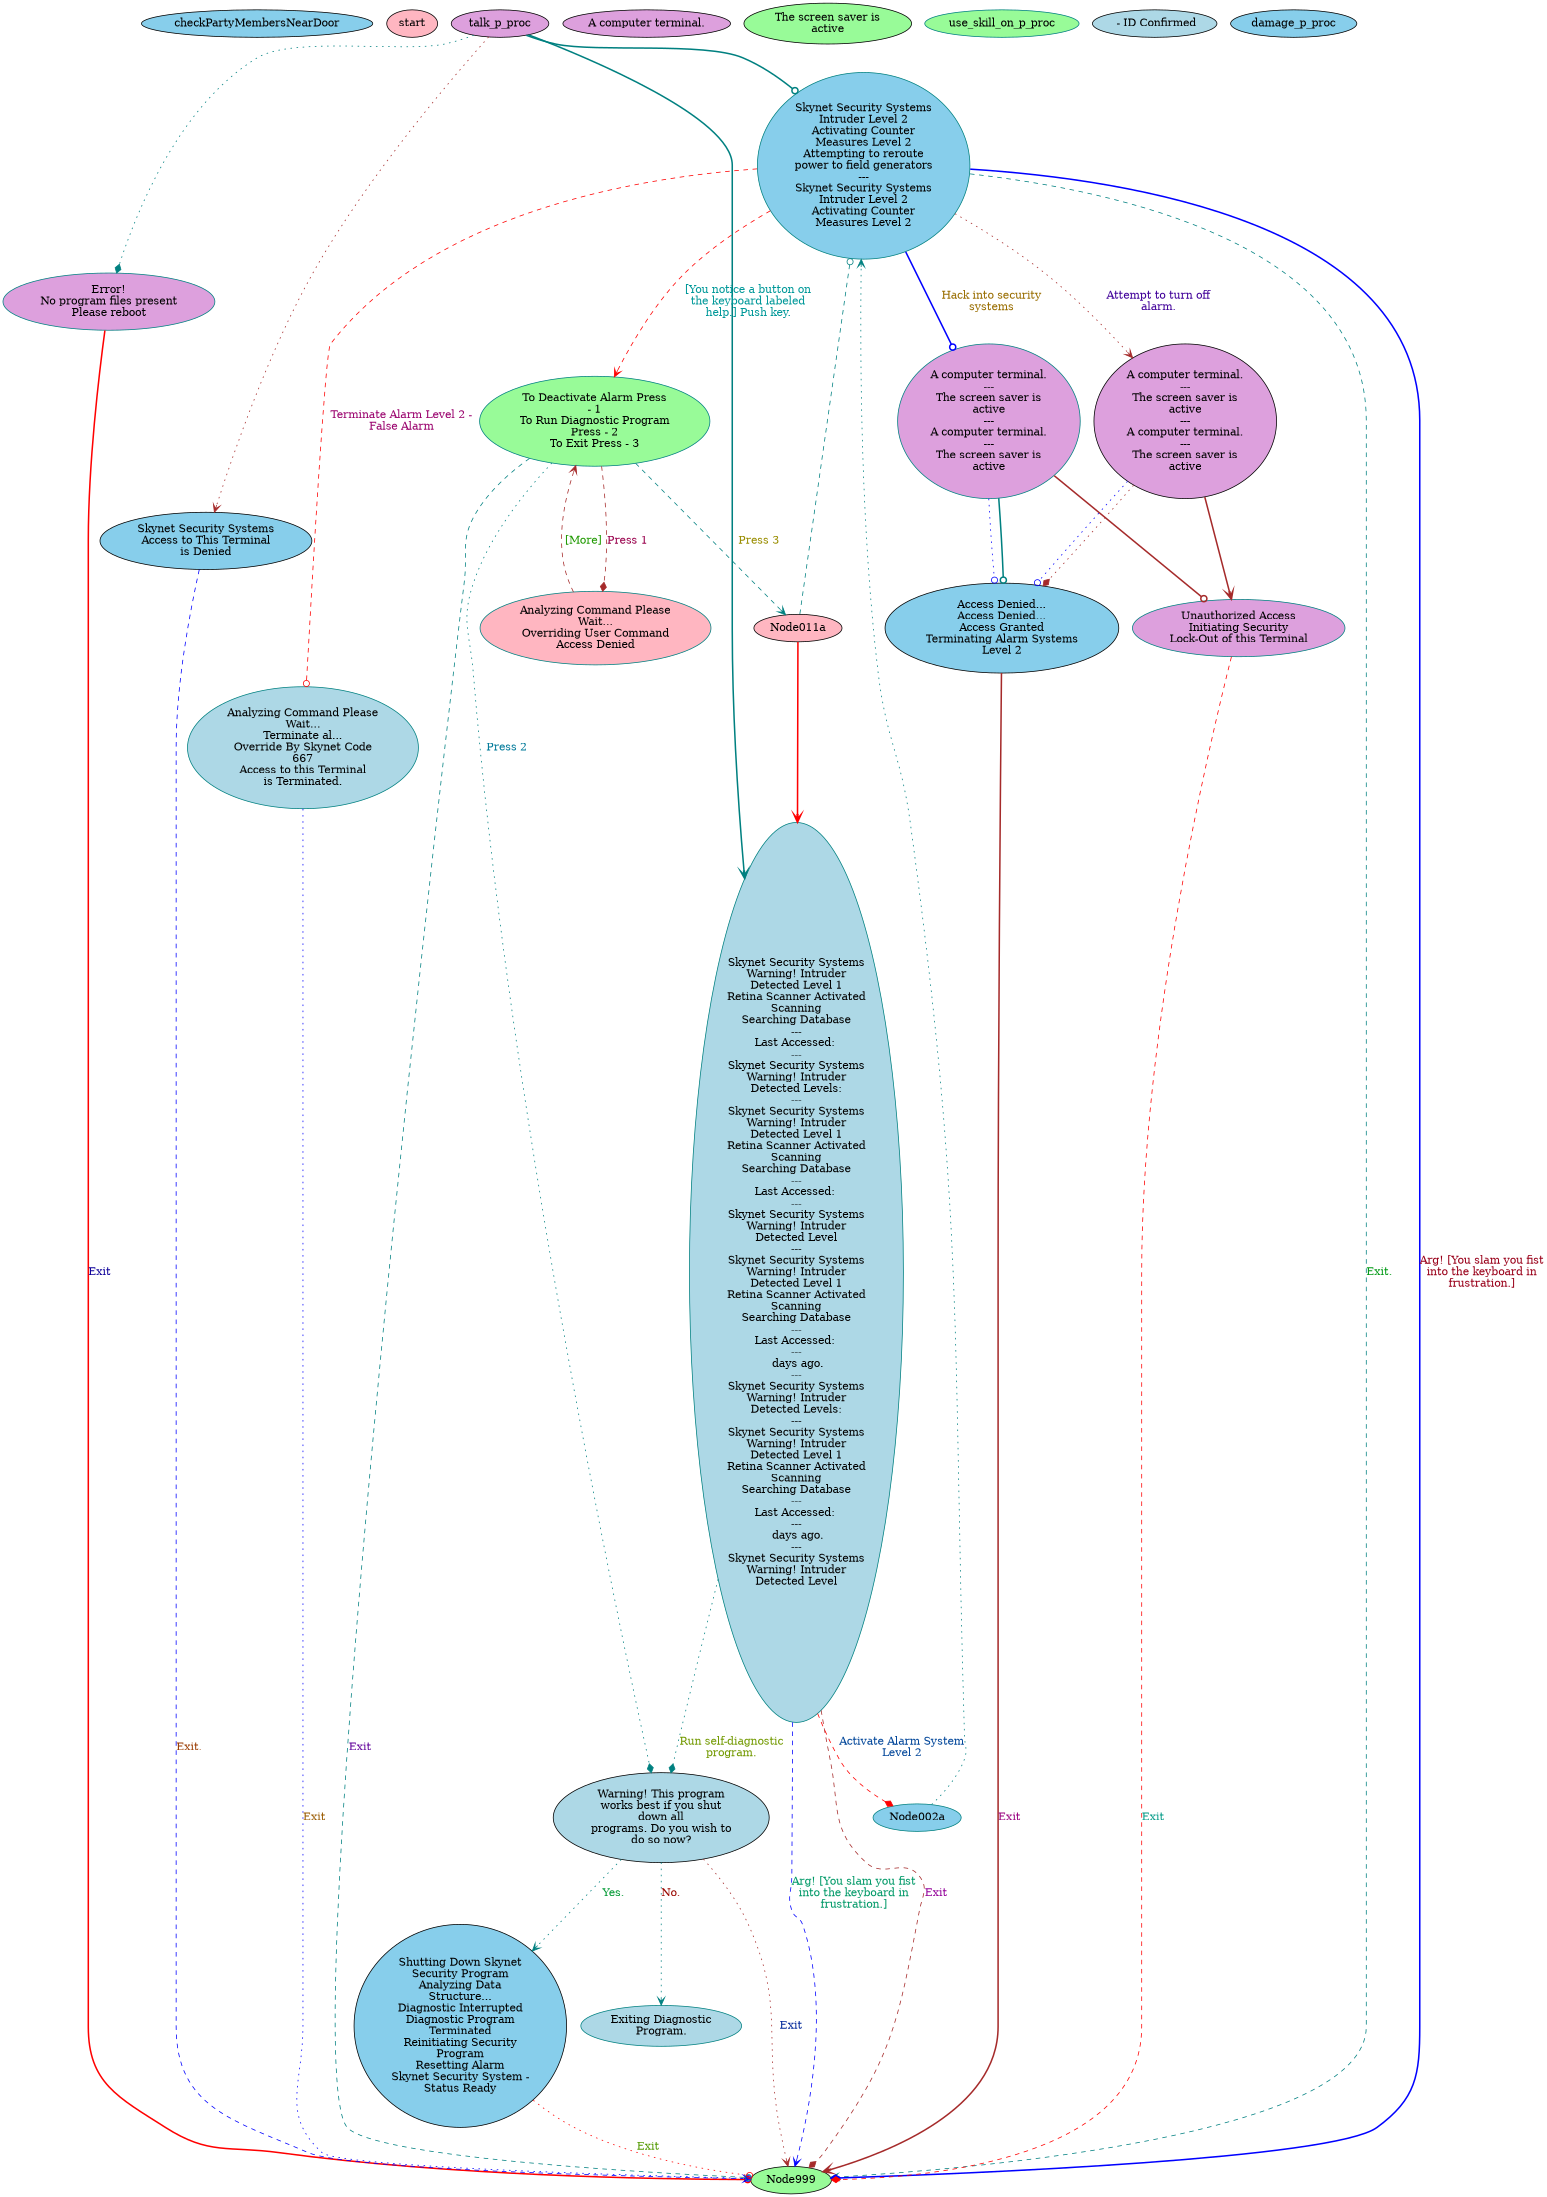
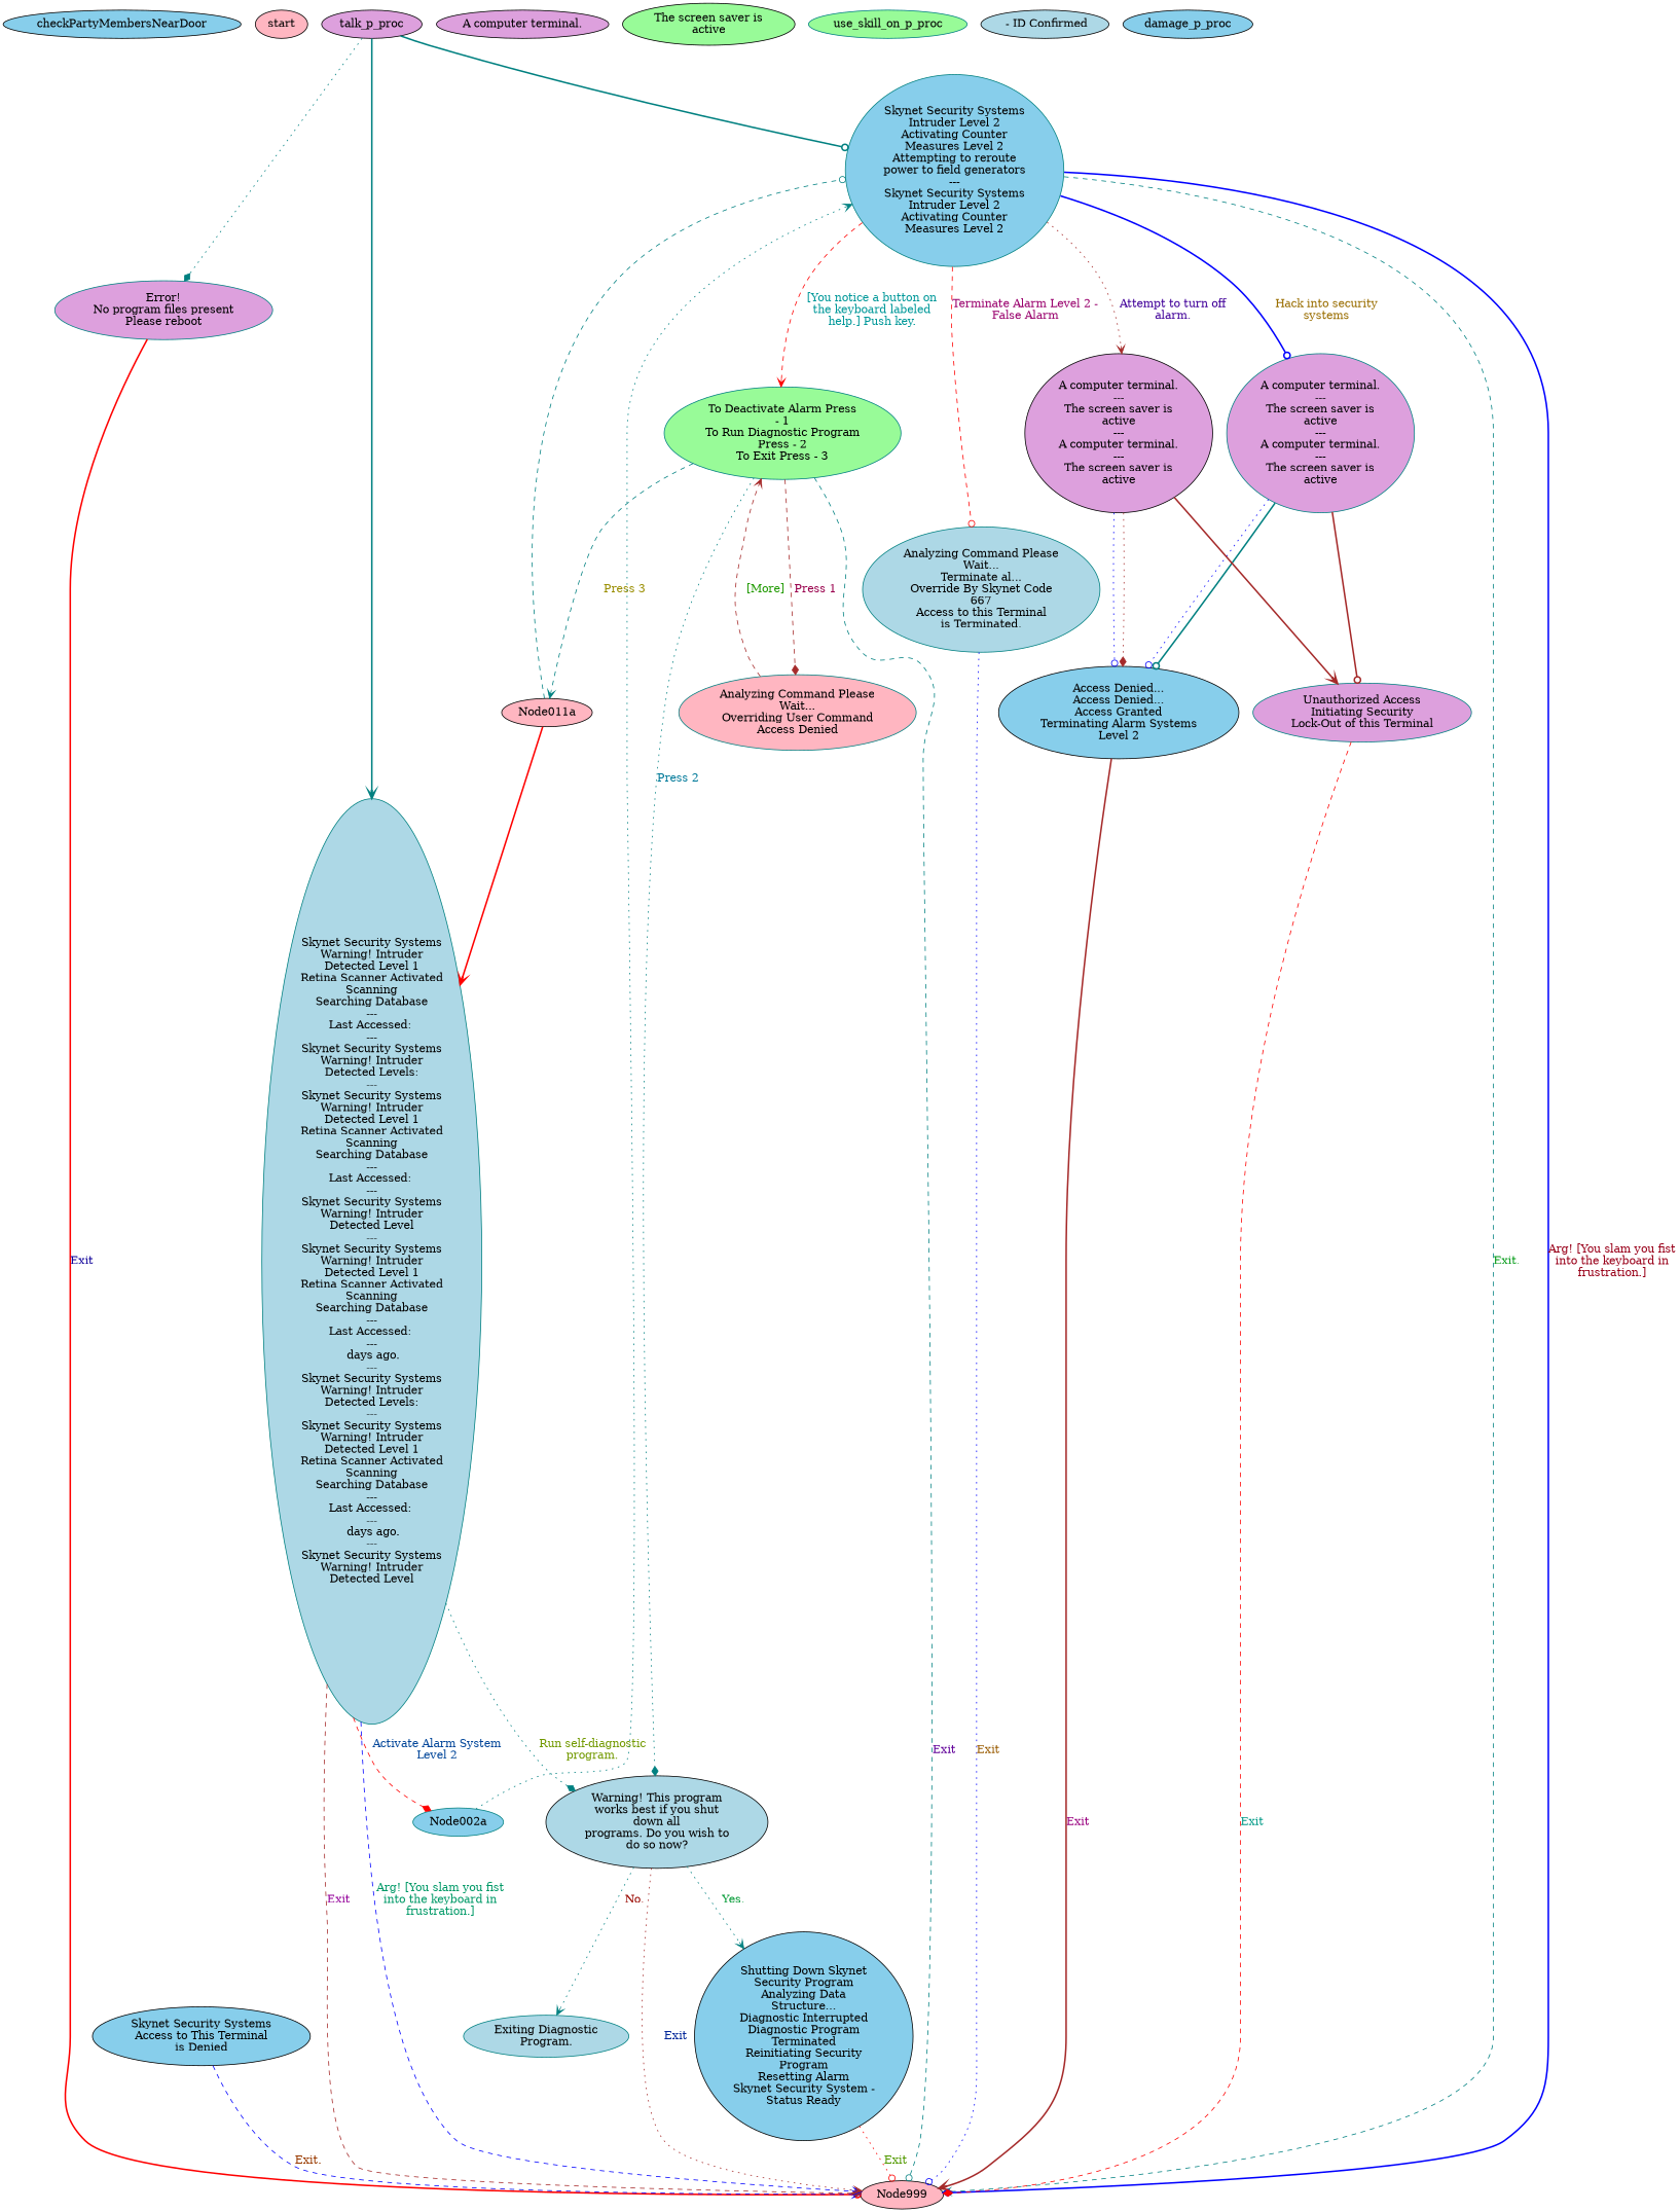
  digraph {
    node [color=black fillcolor=skyblue style=filled]
    edge [arrowhead=vee color=teal style=dotted]
    checkPartyMembersNearDoor
    start [fillcolor=lightpink]
    talk_p_proc [fillcolor=plum]
    n4 [color=teal fillcolor=plum label="Error!\nNo program files present\nPlease reboot"]
    n5 [label="Skynet Security Systems\nAccess to This Terminal\nis Denied"]
    n6 [color=teal label="Skynet Security Systems\nIntruder Level 2\nActivating Counter\nMeasures Level 2\nAttempting to reroute\npower to field generators\n---\nSkynet Security Systems\nIntruder Level 2\nActivating Counter\nMeasures Level 2"]
    n7 [color=teal fillcolor=lightblue label="Skynet Security Systems\nWarning! Intruder\nDetected Level 1\nRetina Scanner Activated\nScanning\nSearching Database\n---\nLast Accessed: \n---\nSkynet Security Systems\nWarning! Intruder\nDetected Levels:\n---\nSkynet Security Systems\nWarning! Intruder\nDetected Level 1\nRetina Scanner Activated\nScanning\nSearching Database\n---\nLast Accessed: \n---\nSkynet Security Systems\nWarning! Intruder\nDetected Level\n---\nSkynet Security Systems\nWarning! Intruder\nDetected Level 1\nRetina Scanner Activated\nScanning\nSearching Database\n---\nLast Accessed: \n---\n days ago.\n---\nSkynet Security Systems\nWarning! Intruder\nDetected Levels:\n---\nSkynet Security Systems\nWarning! Intruder\nDetected Level 1\nRetina Scanner Activated\nScanning\nSearching Database\n---\nLast Accessed: \n---\n days ago.\n---\nSkynet Security Systems\nWarning! Intruder\nDetected Level"]
-   Node999 [fillcolor=palegreen]
+   Node999 [fillcolor=lightpink]
    n9 [color=teal fillcolor=lightblue label="Analyzing Command Please\nWait...\nTerminate al...\nOverride By Skynet Code\n667\nAccess to this Terminal\nis Terminated."]
    n10 [color=teal fillcolor=palegreen label="To Deactivate Alarm Press\n- 1\nTo Run Diagnostic Program\nPress - 2\nTo Exit Press - 3"]
    n11 [color=teal fillcolor=plum label="A computer terminal.\n---\nThe screen saver is\nactive\n---\nA computer terminal.\n---\nThe screen saver is\nactive"]
    n12 [fillcolor=plum label="A computer terminal.\n---\nThe screen saver is\nactive\n---\nA computer terminal.\n---\nThe screen saver is\nactive"]
    Node002a [color=teal]
    n14 [fillcolor=lightblue label="Warning! This program\nworks best if you shut\ndown all\nprograms. Do you wish to\ndo so now?"]
    n15 [color=teal fillcolor=lightpink label="Analyzing Command Please\nWait...\nOverriding User Command\nAccess Denied"]
    Node011a [fillcolor=lightpink]
    n17 [label="Access Denied...\nAccess Denied...\nAccess Granted\nTerminating Alarm Systems\nLevel 2"]
    n18 [color=teal fillcolor=plum label="Unauthorized Access\nInitiating Security\nLock-Out of this Terminal"]
    n19 [label="Shutting Down Skynet\nSecurity Program\nAnalyzing Data\nStructure...\nDiagnostic Interrupted\nDiagnostic Program\nTerminated\nReinitiating Security\nProgram\nResetting Alarm\nSkynet Security System -\nStatus Ready"]
    n20 [color=teal fillcolor=lightblue label="Exiting Diagnostic\nProgram."]
    n21 [fillcolor=plum label="A computer terminal."]
    n22 [fillcolor=palegreen label="The screen saver is\nactive"]
    use_skill_on_p_proc [color=teal fillcolor=palegreen]
    n24 [fillcolor=lightblue label=" - ID Confirmed"]
    damage_p_proc
    talk_p_proc -> n4 [arrowhead=diamond]
-   talk_p_proc -> n5 [color=brown]
    talk_p_proc -> n6 [arrowhead=odot style=bold]
    talk_p_proc -> n7 [style=bold]
    n4 -> Node999 [arrowhead=odot color=red fontcolor="#0D0099" label=Exit style=bold]
    n5 -> Node999 [color=blue fontcolor="#993A00" label="Exit." style=dashed]
    n6 -> Node999 [fontcolor="#009914" label="Exit." style=dashed]
    n6 -> Node999 [arrowhead=diamond color=blue fontcolor="#990019" label="Arg! [You slam you fist\ninto the keyboard in\nfrustration.]" style=bold]
    n6 -> n9 [arrowhead=odot color=red fontcolor="#99006C" label="Terminate Alarm Level 2 -\nFalse Alarm" style=dashed]
    n6 -> n10 [color=red fontcolor="#009899" label="[You notice a button on\nthe keyboard labeled\nhelp.] Push key." style=dashed]
    n6 -> n11 [arrowhead=odot color=blue fontcolor="#996D00" label="Hack into security\nsystems" style=bold]
    n6 -> n12 [color=brown fontcolor="#400099" label="Attempt to turn off\nalarm."]
    n7 -> Node999 [arrowhead=diamond color=brown fontcolor="#930099" label=Exit style=dashed]
    n7 -> Node999 [color=blue fontcolor="#009967" label="Arg! [You slam you fist\ninto the keyboard in\nfrustration.]" style=dashed]
    n7 -> Node002a [arrowhead=diamond color=red fontcolor="#004599" label="Activate Alarm System\nLevel 2" style=dashed]
    n7 -> n14 [arrowhead=diamond fontcolor="#729900" label="Run self-diagnostic\nprogram."]
    n9 -> Node999 [arrowhead=odot color=blue fontcolor="#995A00" label=Exit]
    n10 -> Node999 [arrowhead=odot fontcolor="#600099" label=Exit style=dashed]
    n10 -> n14 [arrowhead=diamond fontcolor="#007999" label="Press 2"]
    n10 -> n15 [arrowhead=diamond color=brown fontcolor="#99004C" label="Press 1" style=dashed]
    n10 -> Node011a [fontcolor="#998D00" label="Press 3" style=dashed]
    n11 -> n17 [arrowhead=odot color=blue]
    n11 -> n17 [arrowhead=odot style=bold]
    n11 -> n18 [arrowhead=odot color=brown style=bold]
    n12 -> n17 [arrowhead=odot color=blue]
    n12 -> n17 [arrowhead=diamond color=brown]
    n12 -> n18 [color=brown style=bold]
    Node002a -> n6
    n14 -> Node999 [color=brown fontcolor="#002699" label=Exit]
    n14 -> n19 [fontcolor="#009933" label="Yes."]
    n14 -> n20 [fontcolor="#990700" label="No."]
    n15 -> n10 [color=brown fontcolor="#1F9900" label="[More]" style=dashed]
    Node011a -> n6 [arrowhead=odot style=dashed]
    Node011a -> n7 [color=red style=bold]
    n17 -> Node999 [color=brown fontcolor="#99007F" label=Exit style=bold]
    n18 -> Node999 [arrowhead=diamond color=red fontcolor="#009986" label=Exit style=dashed]
    n19 -> Node999 [arrowhead=odot color=red fontcolor="#529900" label=Exit]
  }
